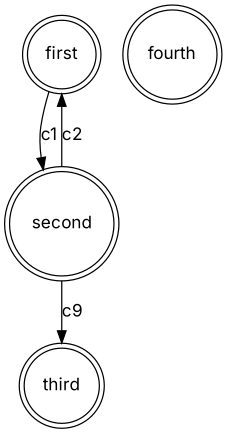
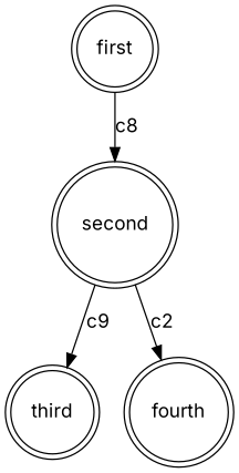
  digraph {
    fontname=Inter
    node [fontname=Inter shape=doublecircle]
    edge [fontname=Inter]
    n1 [label=first]
    n2 [label=second]
    n3 [label=third]
    n4 [label=fourth]
-   n1 -> n2 [label=c1]
-   n2 -> n1 [label=c2]
+   n1 -> n2 [label=c8]
+   n2 -> n4 [label=c2]
    n2 -> n3 [label=c9]
  }
